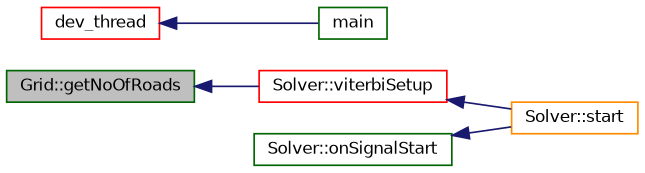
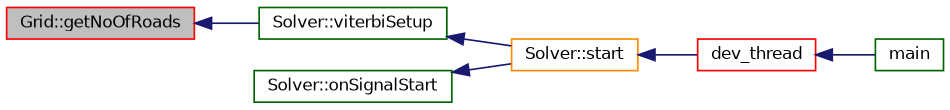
  digraph {
    rankdir=LR
    node [color=red fontname=Helvetica fontsize=10 shape=record]
    edge [color=midnightblue dir=back fontname=Helvetica fontsize=10 labelfontname=Helvetica labelfontsize=10 style=solid]
-   n1 [color=darkgreen fillcolor=grey75 fontcolor=black height=0.2 label="Grid::getNoOfRoads" style=filled width=0.4]
-   n2 [height=0.2 label="Solver::viterbiSetup" width=0.4]
+   n1 [fillcolor=grey75 fontcolor=black height=0.2 label="Grid::getNoOfRoads" style=filled width=0.4]
+   n2 [color=darkgreen height=0.2 label="Solver::viterbiSetup" width=0.4]
    n3 [color=darkorange height=0.2 label="Solver::start" width=0.4]
    n4 [height=0.2 label=dev_thread width=0.4]
    n5 [color=darkgreen height=0.2 label=main width=0.4]
    n6 [color=darkgreen height=0.2 label="Solver::onSignalStart" width=0.4]
    n1 -> n2
    n2 -> n3
+   n3 -> n4
    n4 -> n5
    n6 -> n3
  }
